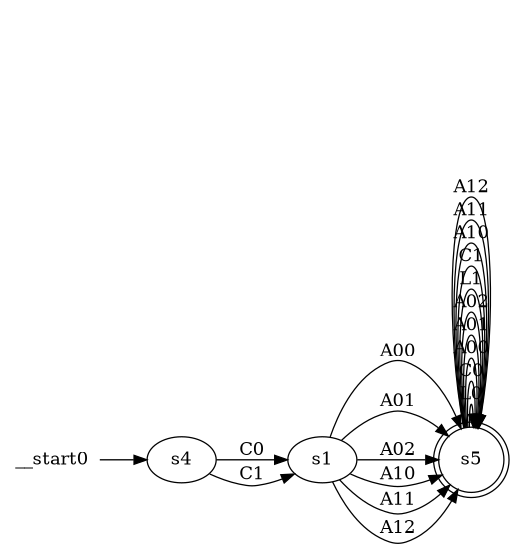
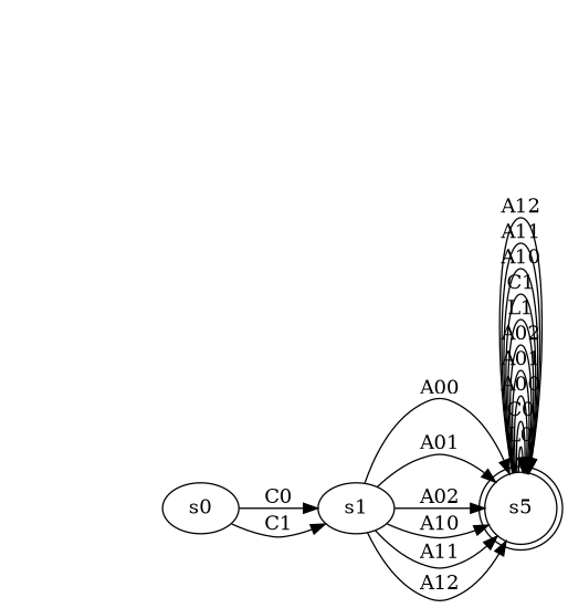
  digraph {
    rankdir=LR
-   n1 [label=s4]
+   n1 [label=s0]
    n2 [label=s1]
    n3 [label=s5 shape=doublecircle]
-   __start0 [shape=none]
    n1 -> n2 [label=C0]
    n1 -> n2 [label=C1]
    n2 -> n3 [label=A00]
    n2 -> n3 [label=A01]
    n2 -> n3 [label=A02]
    n2 -> n3 [label=A10]
    n2 -> n3 [label=A11]
    n2 -> n3 [label=A12]
    n3 -> n3 [label=L0]
    n3 -> n3 [label=C0]
    n3 -> n3 [label=A00]
    n3 -> n3 [label=A01]
    n3 -> n3 [label=A02]
    n3 -> n3 [label=L1]
    n3 -> n3 [label=C1]
    n3 -> n3 [label=A10]
    n3 -> n3 [label=A11]
    n3 -> n3 [label=A12]
-   __start0 -> n1
  }
